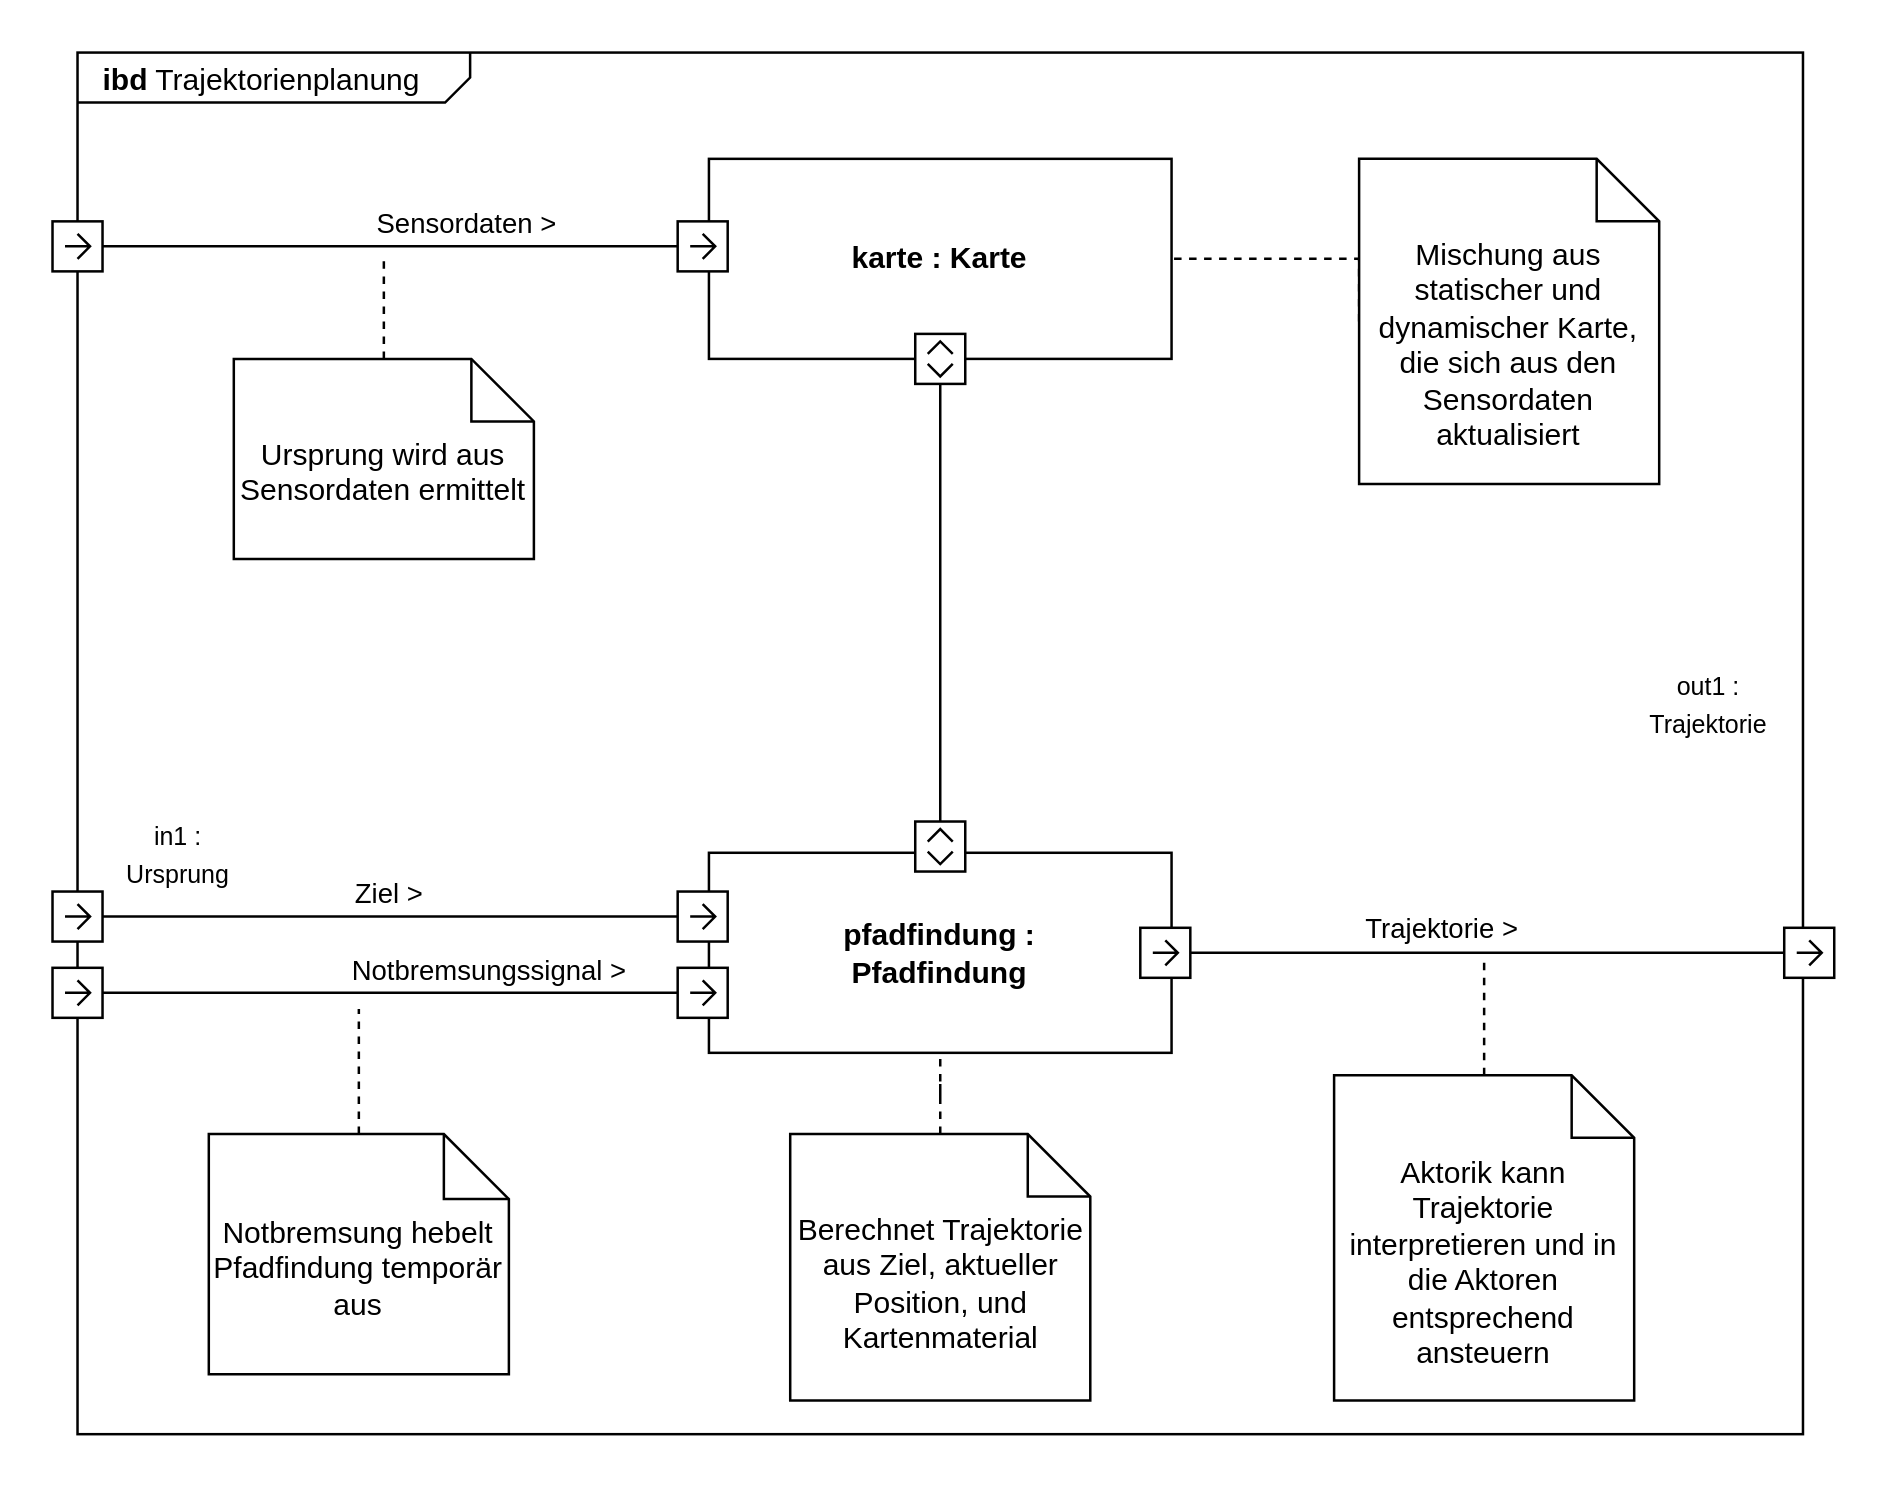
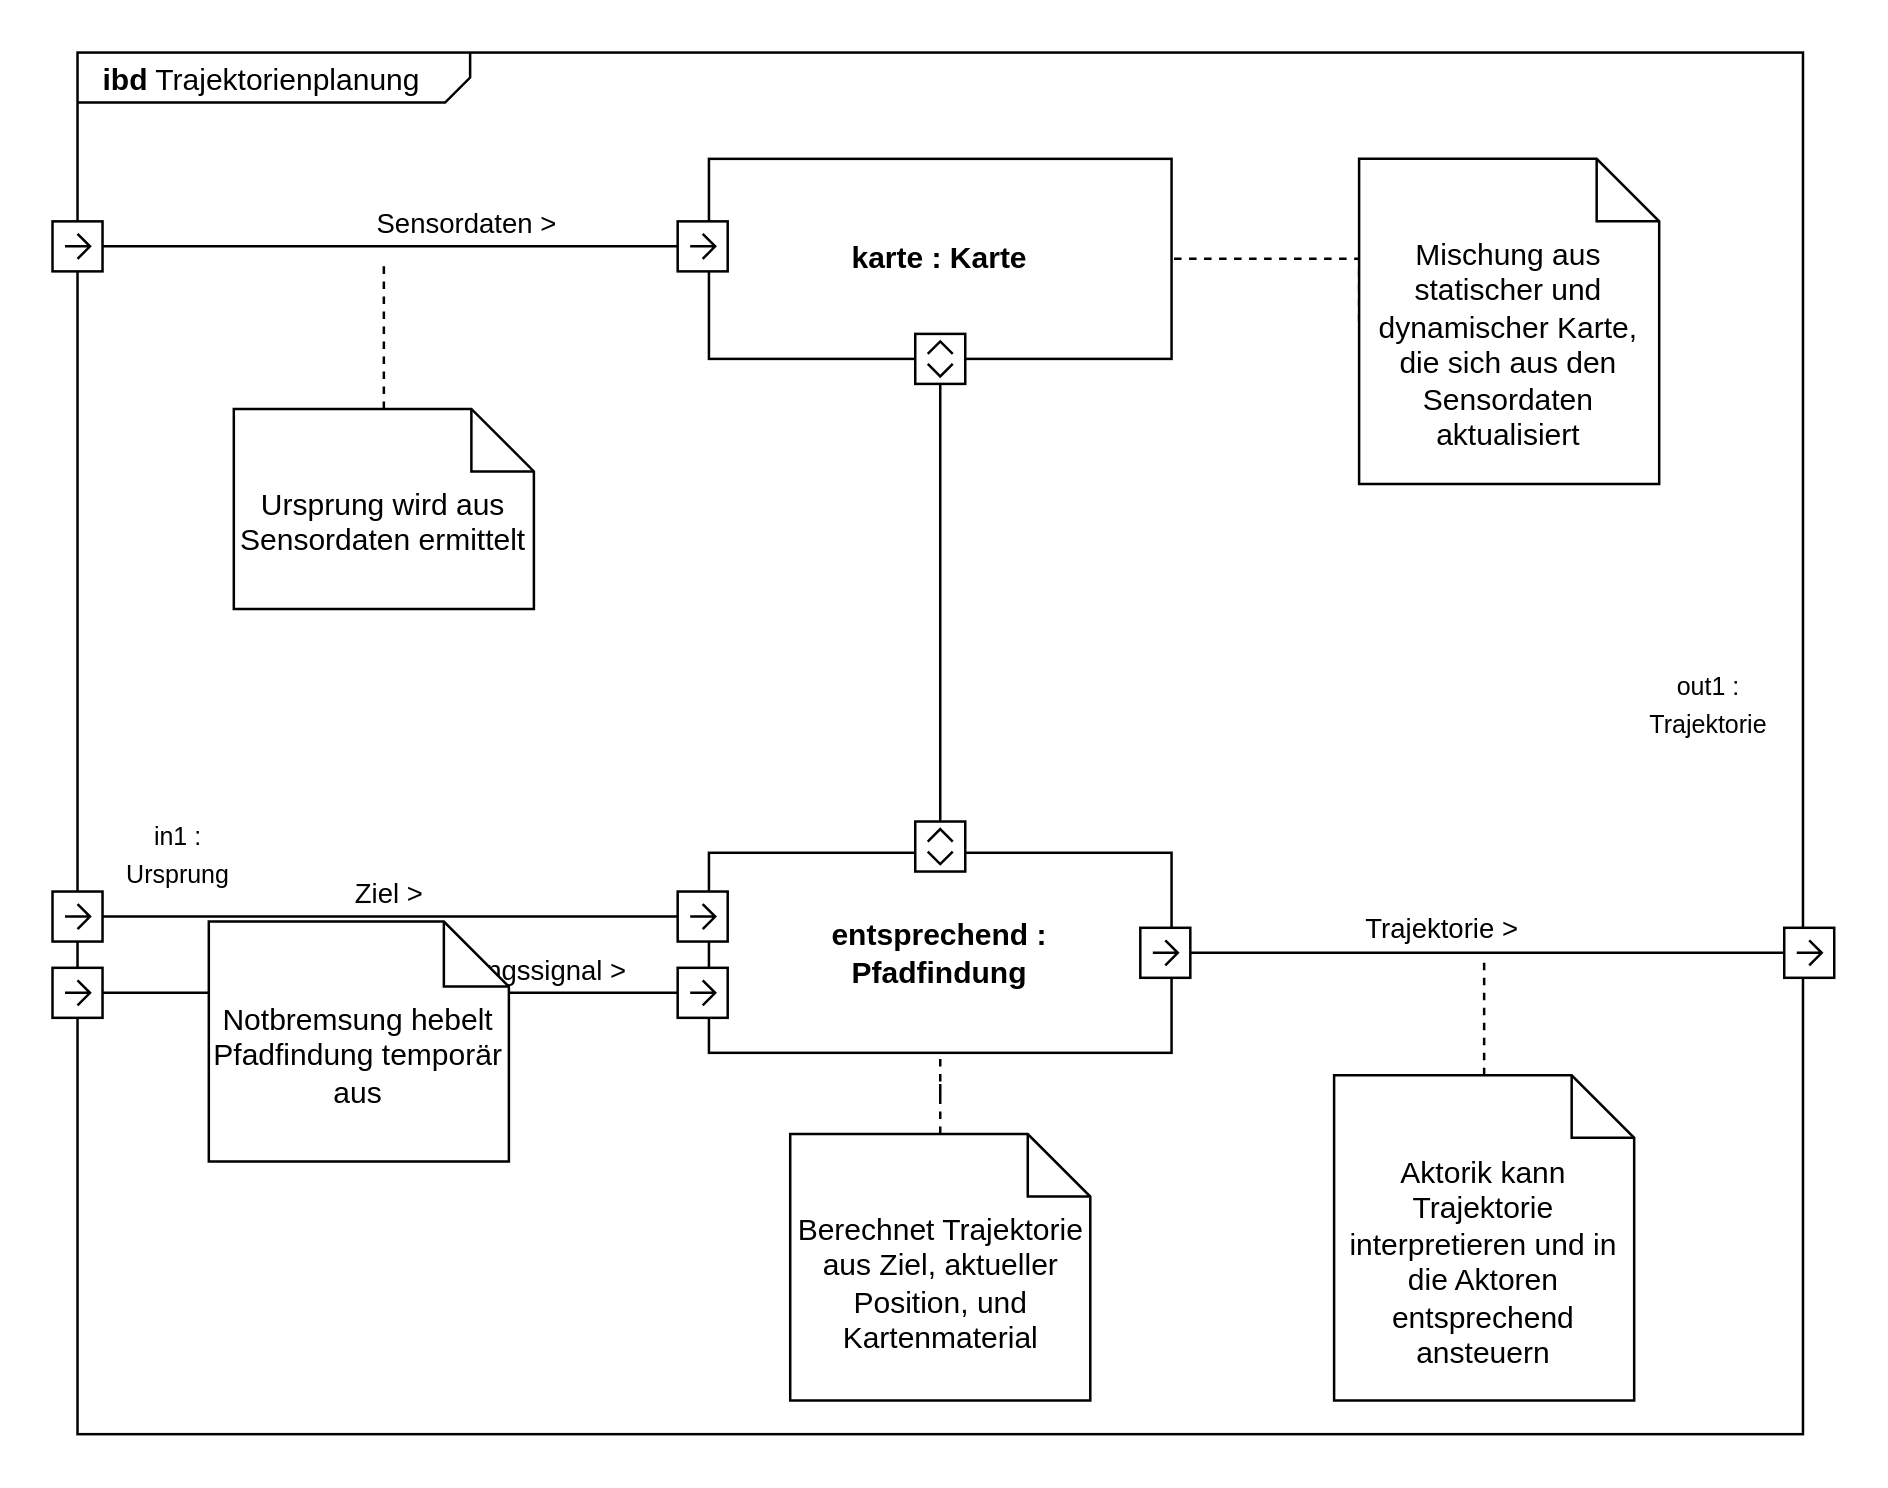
  <mxCell id="0" />
  <mxCell id="1" parent="0" />
  <mxCell id="2" value="&lt;p style=&quot;margin:0px;margin-top:4px;margin-left:10px;text-align:left;&quot;&gt;&lt;b&gt;ibd&lt;/b&gt;   Trajektorienplanung&lt;/p&gt;" style="html=1;shape=mxgraph.sysml.package;labelX=157.42;align=left;spacingLeft=10;html=1;overflow=fill;whiteSpace=wrap;recursiveResize=0;" parent="1" vertex="1"><mxGeometry x="30.5" y="20.5" width="690" height="552.5" as="geometry" /></mxCell>
- <mxCell id="3" value="pfadfindung :&lt;br style=&quot;border-color: var(--border-color);&quot;&gt;Pfadfindung" style="strokeColor=inherit;fillColor=inherit;gradientColor=inherit;shape=rect;html=1;fontStyle=1;whiteSpace=wrap;align=center;" parent="1" vertex="1"><mxGeometry x="283" y="340.5" width="185" height="80" as="geometry" /></mxCell>
+ <mxCell id="3" value="entsprechend :&lt;br style=&quot;border-color: var(--border-color);&quot;&gt;Pfadfindung" style="strokeColor=inherit;fillColor=inherit;gradientColor=inherit;shape=rect;html=1;fontStyle=1;whiteSpace=wrap;align=center;" parent="1" vertex="1"><mxGeometry x="283" y="340.5" width="185" height="80" as="geometry" /></mxCell>
  <mxCell id="4" value="" style="html=1;shape=mxgraph.sysml.port;sysMLPortType=flowN;rotation=90;" parent="1" vertex="1"><mxGeometry x="455.5" y="370.5" width="20" height="20" as="geometry" /></mxCell>
  <mxCell id="5" value="" style="verticalAlign=bottom;html=1;endArrow=none;edgeStyle=orthogonalEdgeStyle;rounded=0;entryX=0.5;entryY=1;entryDx=0;entryDy=0;exitX=0.5;exitY=0;exitDx=0;exitDy=0;exitPerimeter=0;entryPerimeter=0;" parent="1" source="8" target="8" edge="1"><mxGeometry relative="1" as="geometry"><mxPoint x="533" y="380" as="sourcePoint" /><mxPoint x="763" y="380" as="targetPoint" /></mxGeometry></mxCell>
  <mxCell id="6" value="" style="verticalAlign=bottom;html=1;endArrow=none;edgeStyle=orthogonalEdgeStyle;rounded=0;entryX=0.5;entryY=1;entryDx=0;entryDy=0;exitX=0.5;exitY=0;exitDx=0;exitDy=0;exitPerimeter=0;entryPerimeter=0;" parent="1" source="4" target="8" edge="1"><mxGeometry relative="1" as="geometry"><mxPoint x="476" y="380.5" as="sourcePoint" /><mxPoint x="763" y="380" as="targetPoint" /></mxGeometry></mxCell>
  <mxCell id="7" value="Trajektorie &amp;gt;" style="edgeLabel;html=1;align=center;verticalAlign=middle;resizable=0;points=[];" vertex="1" connectable="0" parent="6"><mxGeometry x="-0.162" y="-2" relative="1" as="geometry"><mxPoint y="-12" as="offset" /></mxGeometry></mxCell>
  <mxCell id="8" value="" style="html=1;shape=mxgraph.sysml.port;sysMLPortType=flowN;rotation=90;" parent="1" vertex="1"><mxGeometry x="713" y="370.5" width="20" height="20" as="geometry" /></mxCell>
  <mxCell id="9" value="" style="html=1;shape=mxgraph.sysml.port;sysMLPortType=flowN;rotation=90;" parent="1" vertex="1"><mxGeometry x="270.5" y="386.5" width="20" height="20" as="geometry" /></mxCell>
  <mxCell id="10" value="" style="html=1;shape=mxgraph.sysml.port;sysMLPortType=flowN;rotation=90;" parent="1" vertex="1"><mxGeometry x="20.5" y="386.5" width="20" height="20" as="geometry" /></mxCell>
  <mxCell id="11" value="" style="verticalAlign=bottom;html=1;endArrow=none;edgeStyle=orthogonalEdgeStyle;rounded=0;entryX=0.5;entryY=1;entryDx=0;entryDy=0;exitX=0.5;exitY=0;exitDx=0;exitDy=0;exitPerimeter=0;entryPerimeter=0;" parent="1" source="10" target="9" edge="1"><mxGeometry relative="1" as="geometry"><mxPoint x="160.5" y="559.5" as="sourcePoint" /><mxPoint x="390.5" y="559.5" as="targetPoint" /></mxGeometry></mxCell>
  <mxCell id="12" value="Notbremsungssignal &amp;gt;" style="edgeLabel;html=1;align=center;verticalAlign=middle;resizable=0;points=[];" vertex="1" connectable="0" parent="11"><mxGeometry x="-0.083" y="-1" relative="1" as="geometry"><mxPoint x="49" y="-10" as="offset" /></mxGeometry></mxCell>
  <mxCell id="13" value="&lt;font style=&quot;font-size: 10px;&quot;&gt;out1 : Trajektorie&lt;/font&gt;" style="text;html=1;strokeColor=none;fillColor=none;align=center;verticalAlign=middle;whiteSpace=wrap;rounded=0;" parent="1" vertex="1"><mxGeometry x="653" y="265.5" width="60" height="30" as="geometry" /></mxCell>
  <mxCell id="14" value="karte : Karte" style="strokeColor=inherit;fillColor=inherit;gradientColor=inherit;shape=rect;html=1;fontStyle=1;whiteSpace=wrap;align=center;" vertex="1" parent="1"><mxGeometry x="283" y="63" width="185" height="80" as="geometry" /></mxCell>
  <mxCell id="15" style="edgeStyle=orthogonalEdgeStyle;rounded=0;orthogonalLoop=1;jettySize=auto;html=1;exitX=0.5;exitY=0;exitDx=0;exitDy=0;exitPerimeter=0;dashed=1;endArrow=none;endFill=0;" edge="1" parent="1" source="16"><mxGeometry relative="1" as="geometry"><mxPoint x="153" y="103" as="targetPoint" /></mxGeometry></mxCell>
- <mxCell id="16" value="Ursprung wird aus Sensordaten ermittelt" style="shape=note2;boundedLbl=1;whiteSpace=wrap;html=1;size=25;verticalAlign=top;align=center;" vertex="1" parent="1"><mxGeometry x="93" y="143" width="120" height="80" as="geometry" /></mxCell>
+ <mxCell id="16" value="Ursprung wird aus Sensordaten ermittelt" style="shape=note2;boundedLbl=1;whiteSpace=wrap;html=1;size=25;verticalAlign=top;align=center;" vertex="1" parent="1"><mxGeometry x="93" y="163" width="120" height="80" as="geometry" /></mxCell>
  <mxCell id="17" style="edgeStyle=orthogonalEdgeStyle;rounded=0;orthogonalLoop=1;jettySize=auto;html=1;exitX=0.5;exitY=0;exitDx=0;exitDy=0;exitPerimeter=0;dashed=1;endArrow=none;endFill=0;" edge="1" parent="1" source="18"><mxGeometry relative="1" as="geometry"><mxPoint x="143" y="403" as="targetPoint" /></mxGeometry></mxCell>
- <mxCell id="18" value="Notbremsung hebelt Pfadfindung temporär aus" style="shape=note2;boundedLbl=1;whiteSpace=wrap;html=1;size=26;verticalAlign=top;align=center;" vertex="1" parent="1"><mxGeometry x="83" y="453" width="120" height="96" as="geometry" /></mxCell>
+ <mxCell id="18" value="Notbremsung hebelt Pfadfindung temporär aus" style="shape=note2;boundedLbl=1;whiteSpace=wrap;html=1;size=26;verticalAlign=top;align=center;" vertex="1" parent="1"><mxGeometry x="83" y="368" width="120" height="96" as="geometry" /></mxCell>
  <mxCell id="19" value="" style="html=1;shape=mxgraph.sysml.port;sysMLPortType=flowN;rotation=90;" vertex="1" parent="1"><mxGeometry x="20.5" y="356" width="20" height="20" as="geometry" /></mxCell>
  <mxCell id="20" value="" style="verticalAlign=bottom;html=1;endArrow=none;edgeStyle=orthogonalEdgeStyle;rounded=0;entryX=0.5;entryY=1;entryDx=0;entryDy=0;exitX=0.5;exitY=0;exitDx=0;exitDy=0;exitPerimeter=0;entryPerimeter=0;" edge="1" source="19" target="23" parent="1"><mxGeometry relative="1" as="geometry"><mxPoint x="160.5" y="529" as="sourcePoint" /><mxPoint x="390.5" y="529" as="targetPoint" /></mxGeometry></mxCell>
  <mxCell id="21" value="Ziel &amp;gt;" style="edgeLabel;html=1;align=center;verticalAlign=middle;resizable=0;points=[];" vertex="1" connectable="0" parent="20"><mxGeometry x="-0.135" y="2" relative="1" as="geometry"><mxPoint x="15" y="-8" as="offset" /></mxGeometry></mxCell>
  <mxCell id="22" value="&lt;font style=&quot;font-size: 10px;&quot;&gt;in1 : Ursprung&lt;/font&gt;" style="text;html=1;strokeColor=none;fillColor=none;align=center;verticalAlign=middle;whiteSpace=wrap;rounded=0;" vertex="1" parent="1"><mxGeometry x="40.5" y="326" width="60" height="30" as="geometry" /></mxCell>
  <mxCell id="23" value="" style="html=1;shape=mxgraph.sysml.port;sysMLPortType=flowN;rotation=90;" vertex="1" parent="1"><mxGeometry x="270.5" y="356" width="20" height="20" as="geometry" /></mxCell>
  <mxCell id="24" value="" style="html=1;shape=mxgraph.sysml.port;sysMLPortType=flowN;rotation=90;" parent="1" vertex="1"><mxGeometry x="20.5" y="88" width="20" height="20" as="geometry" /></mxCell>
  <mxCell id="25" value="" style="verticalAlign=bottom;html=1;endArrow=none;edgeStyle=orthogonalEdgeStyle;rounded=0;entryX=0.5;entryY=1;entryDx=0;entryDy=0;exitX=0.5;exitY=0;exitDx=0;exitDy=0;exitPerimeter=0;entryPerimeter=0;" parent="1" source="24" target="27" edge="1"><mxGeometry relative="1" as="geometry"><mxPoint x="150.5" y="237" as="sourcePoint" /><mxPoint x="390.5" y="237" as="targetPoint" /></mxGeometry></mxCell>
  <mxCell id="26" value="Sensordaten &amp;gt;" style="edgeLabel;html=1;align=center;verticalAlign=middle;resizable=0;points=[];" vertex="1" connectable="0" parent="25"><mxGeometry x="-0.196" y="1" relative="1" as="geometry"><mxPoint x="53" y="-9" as="offset" /></mxGeometry></mxCell>
  <mxCell id="27" value="" style="html=1;shape=mxgraph.sysml.port;sysMLPortType=flowN;rotation=90;" parent="1" vertex="1"><mxGeometry x="270.5" y="88" width="20" height="20" as="geometry" /></mxCell>
  <mxCell id="28" value="" style="html=1;shape=mxgraph.sysml.port;sysMLPortType=doubleH;rotation=90;" vertex="1" parent="1"><mxGeometry x="365.5" y="328" width="20" height="20" as="geometry" /></mxCell>
  <mxCell id="29" value="" style="html=1;shape=mxgraph.sysml.port;sysMLPortType=doubleH;rotation=90;" vertex="1" parent="1"><mxGeometry x="365.5" y="133" width="20" height="20" as="geometry" /></mxCell>
  <mxCell id="30" style="edgeStyle=orthogonalEdgeStyle;rounded=0;orthogonalLoop=1;jettySize=auto;html=1;exitX=0;exitY=0.5;exitDx=0;exitDy=0;exitPerimeter=0;entryX=1;entryY=0.5;entryDx=0;entryDy=0;entryPerimeter=0;endArrow=none;endFill=0;" edge="1" parent="1" source="28" target="29"><mxGeometry relative="1" as="geometry"><mxPoint x="375.5" y="193" as="sourcePoint" /></mxGeometry></mxCell>
  <mxCell id="31" style="edgeStyle=orthogonalEdgeStyle;rounded=0;orthogonalLoop=1;jettySize=auto;html=1;exitX=0;exitY=0.5;exitDx=0;exitDy=0;exitPerimeter=0;dashed=1;endArrow=none;endFill=0;" edge="1" parent="1" source="32" target="14"><mxGeometry relative="1" as="geometry"><Array as="points"><mxPoint x="543" y="103" /></Array></mxGeometry></mxCell>
  <mxCell id="32" value="Mischung aus statischer und dynamischer Karte, die sich aus den Sensordaten aktualisiert" style="shape=note2;boundedLbl=1;whiteSpace=wrap;html=1;size=25;verticalAlign=top;align=center;" vertex="1" parent="1"><mxGeometry x="543" y="63" width="120" height="130" as="geometry" /></mxCell>
  <mxCell id="33" style="edgeStyle=orthogonalEdgeStyle;rounded=0;orthogonalLoop=1;jettySize=auto;html=1;exitX=0.5;exitY=0;exitDx=0;exitDy=0;exitPerimeter=0;endArrow=none;endFill=0;dashed=1;" edge="1" parent="1" source="34" target="3"><mxGeometry relative="1" as="geometry" /></mxCell>
  <mxCell id="34" value="Berechnet Trajektorie aus Ziel, aktueller Position, und Kartenmaterial" style="shape=note2;boundedLbl=1;whiteSpace=wrap;html=1;size=25;verticalAlign=top;align=center;" vertex="1" parent="1"><mxGeometry x="315.5" y="453" width="120" height="106.5" as="geometry" /></mxCell>
  <mxCell id="35" style="edgeStyle=orthogonalEdgeStyle;rounded=0;orthogonalLoop=1;jettySize=auto;html=1;exitX=0.5;exitY=0;exitDx=0;exitDy=0;exitPerimeter=0;endArrow=none;endFill=0;dashed=1;" edge="1" parent="1" source="36"><mxGeometry relative="1" as="geometry"><mxPoint x="593" y="383" as="targetPoint" /></mxGeometry></mxCell>
  <mxCell id="36" value="Aktorik kann Trajektorie interpretieren und in die Aktoren entsprechend ansteuern" style="shape=note2;boundedLbl=1;whiteSpace=wrap;html=1;size=25;verticalAlign=top;align=center;" vertex="1" parent="1"><mxGeometry x="533" y="429.5" width="120" height="130" as="geometry" /></mxCell>
